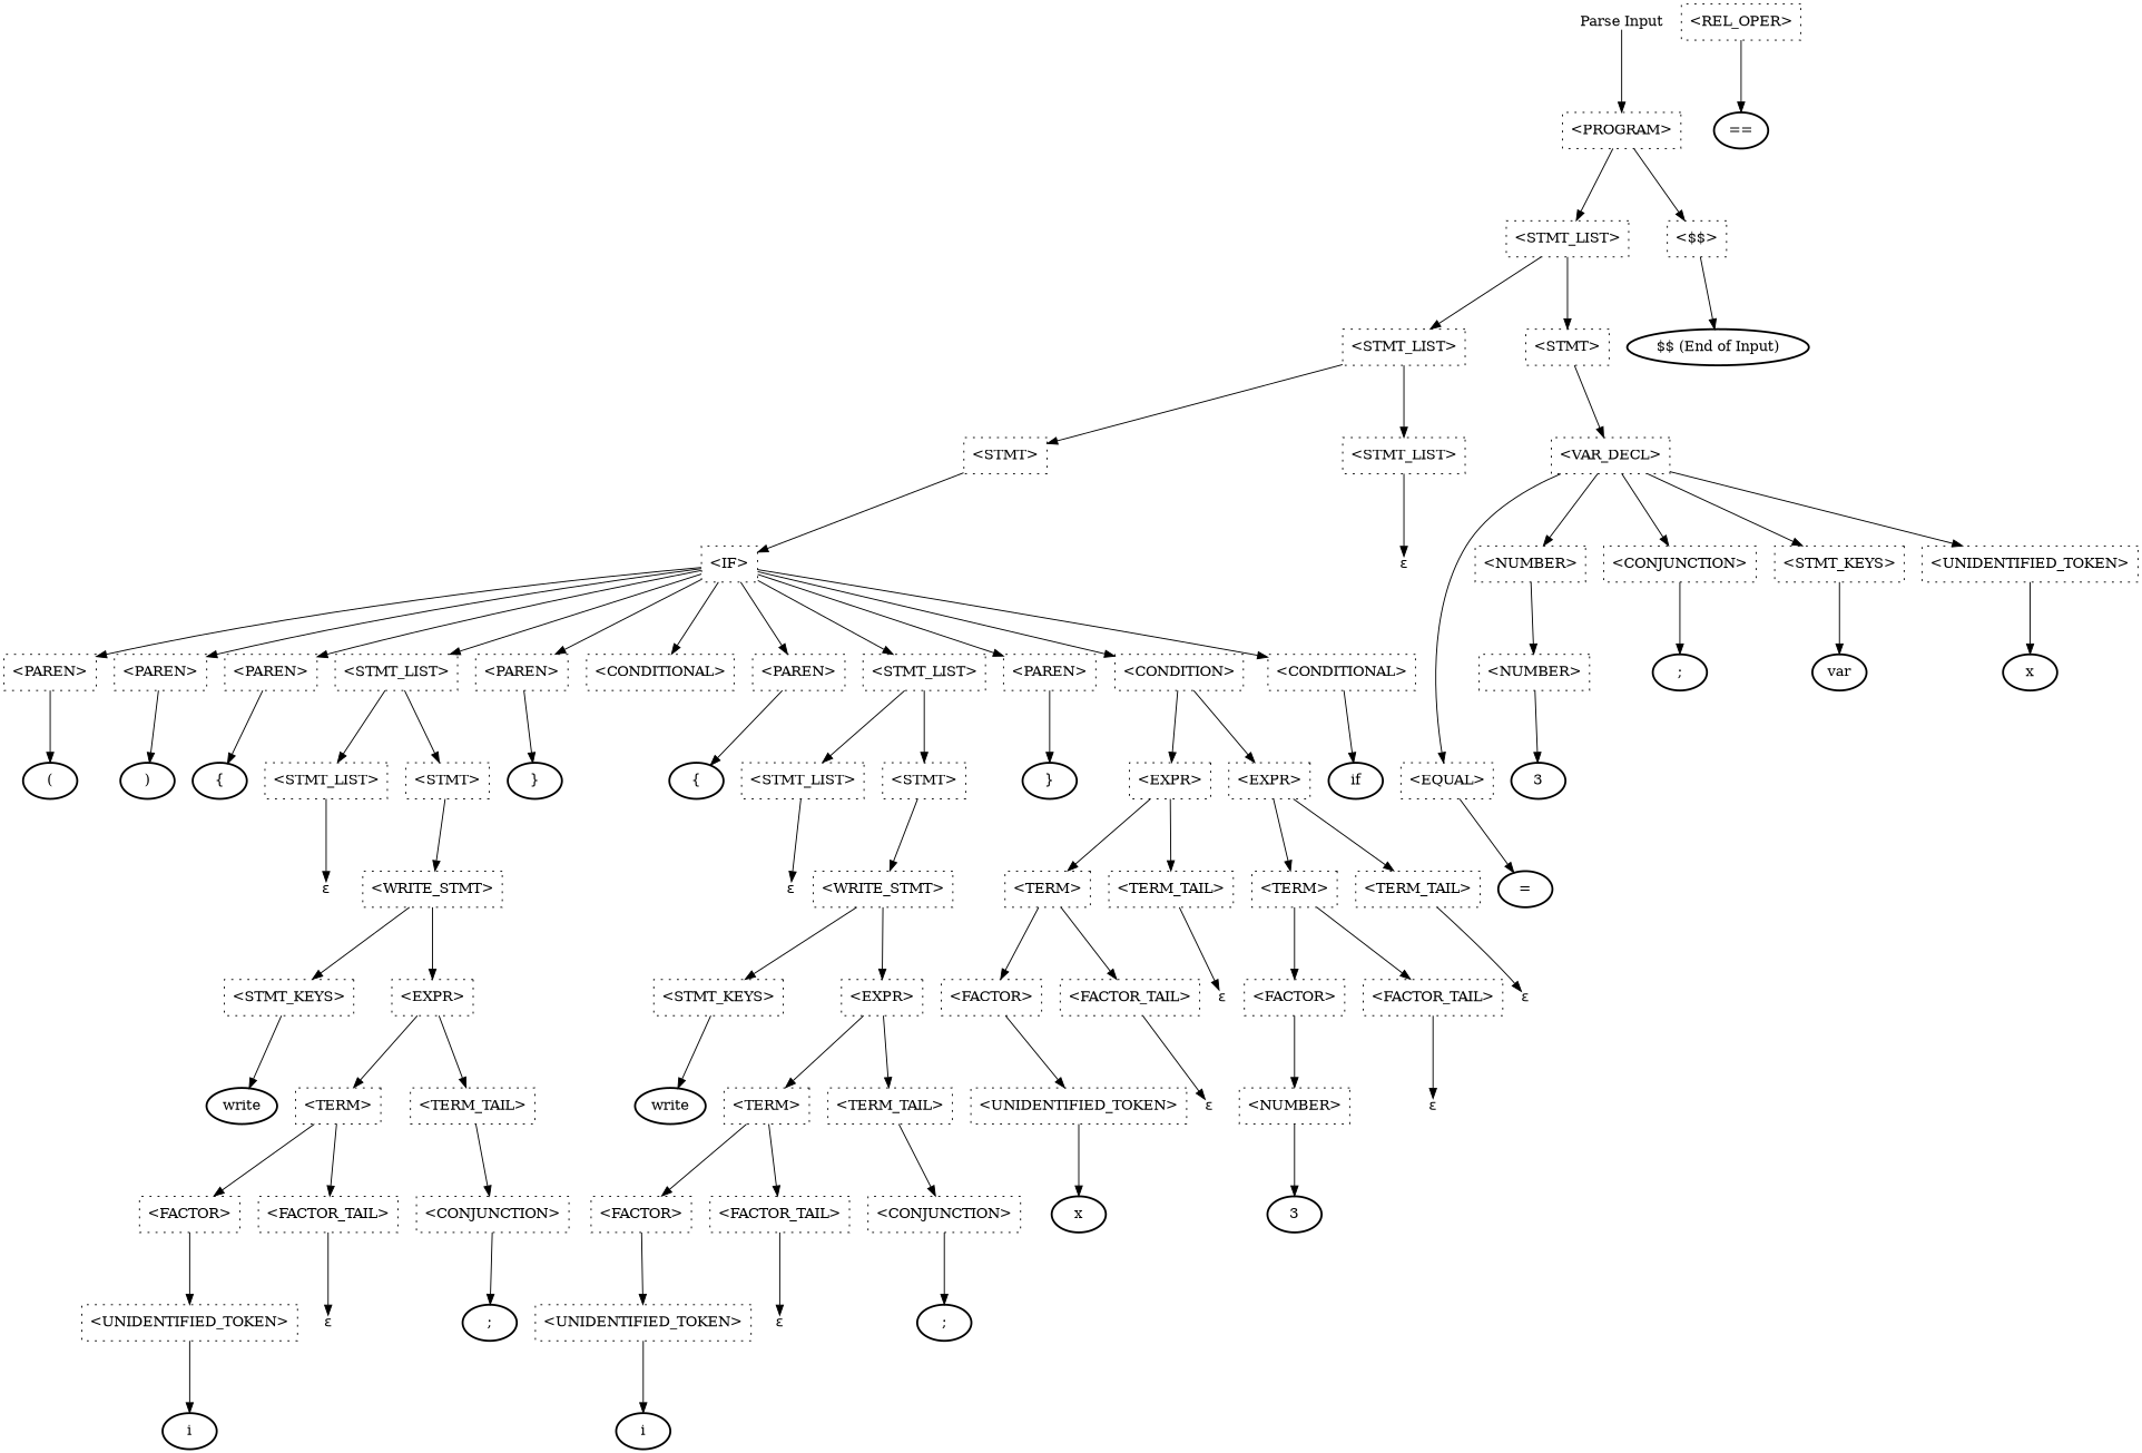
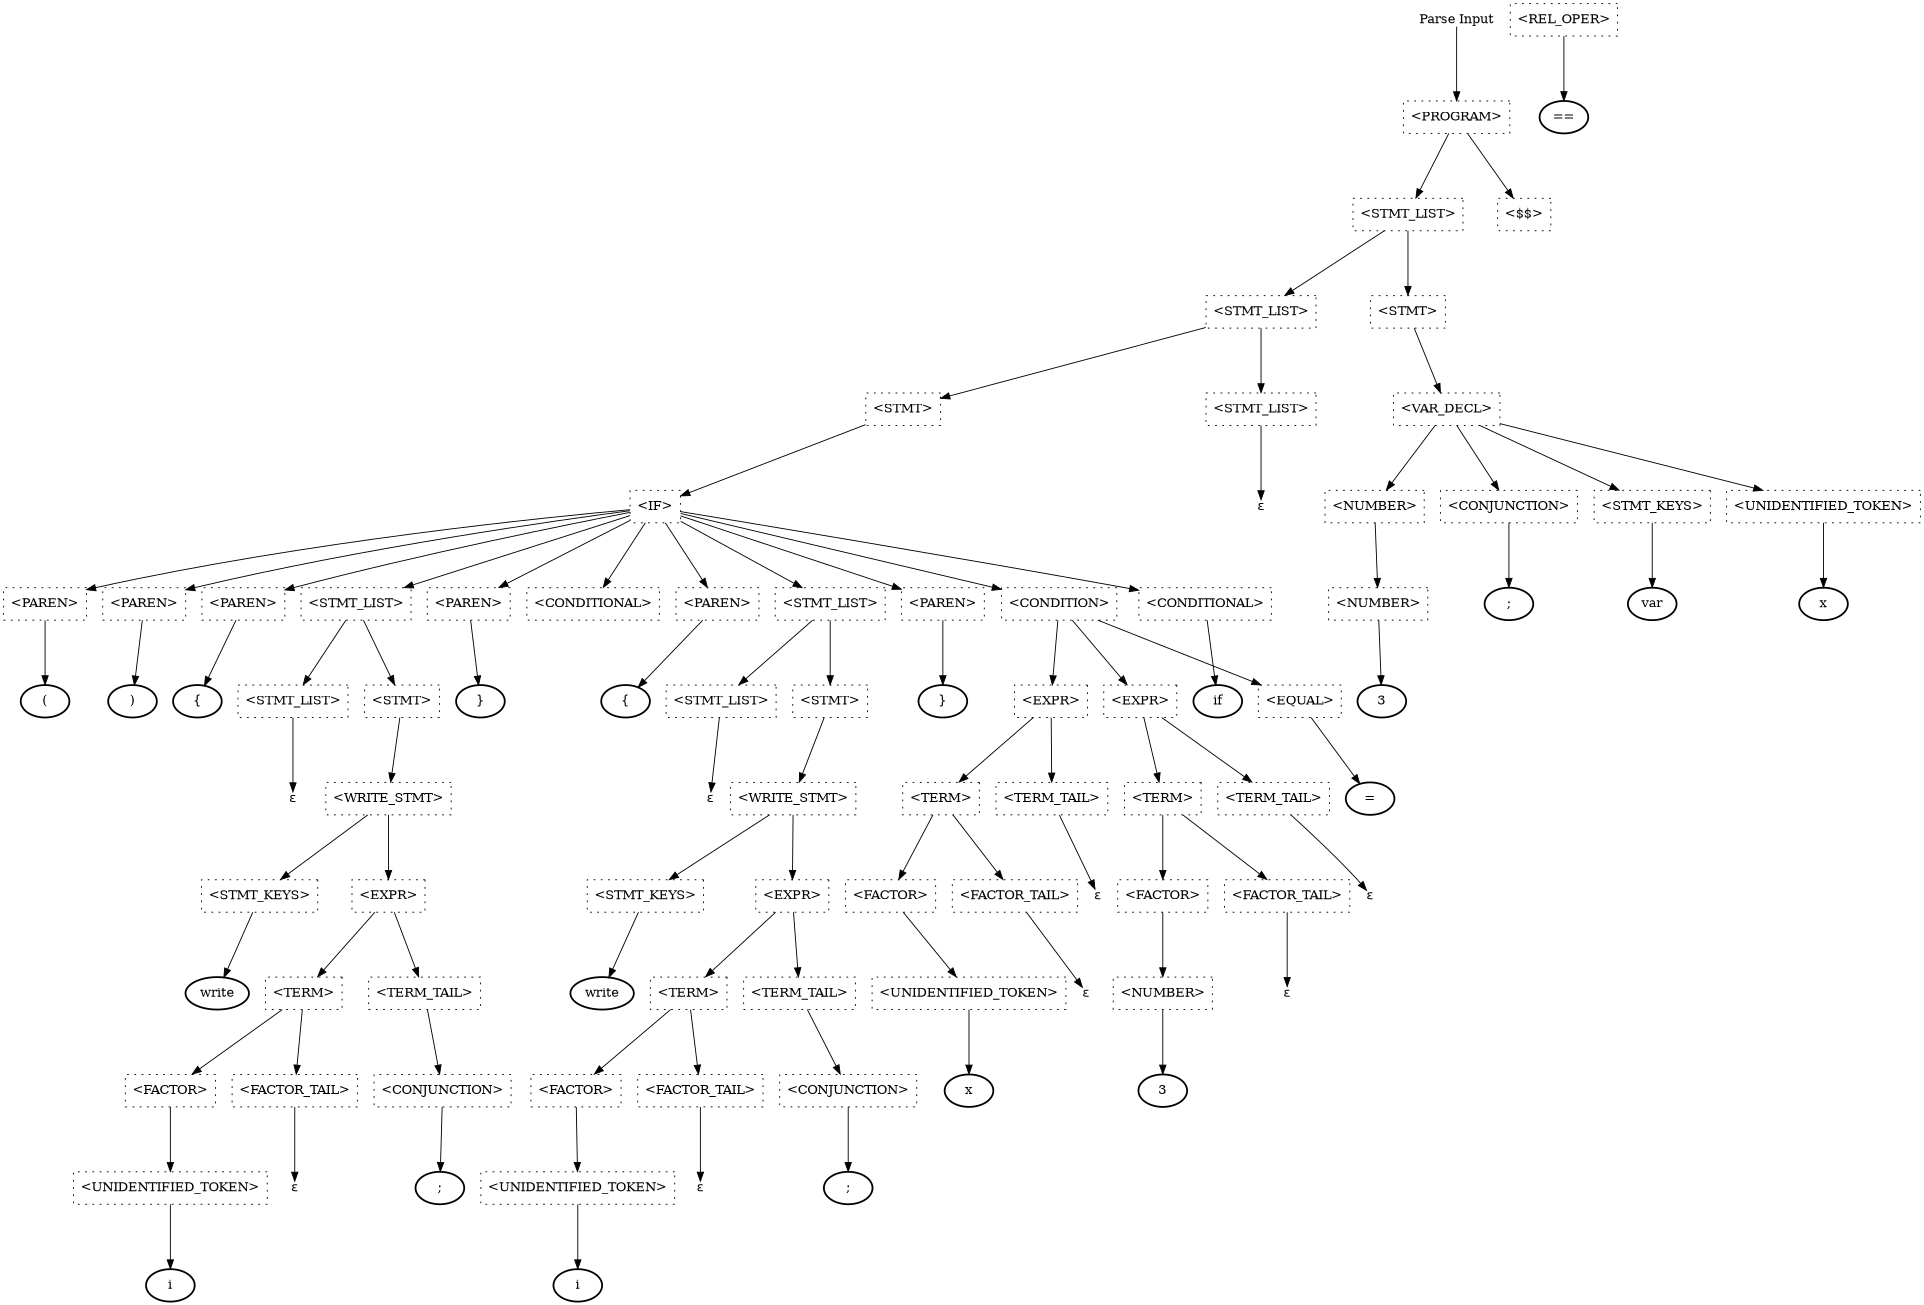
  digraph {
    ranksep=1
    node [shape=rect style=dotted]
    n1 [label="Parse Input" shape=plain]
    n2 [label="<PROGRAM>"]
    n3 [label="<STMT_LIST>"]
    n4 [label="<$$>"]
    n5 [label="<STMT>"]
    n6 [label="<STMT_LIST>"]
-   n7 [label="$$ (End of Input)" shape=oval style=bold]
    n8 [label="<VAR_DECL>"]
    n9 [label="<STMT>"]
    n10 [label="<STMT_LIST>"]
    n11 [label="<STMT_KEYS>"]
    n12 [label="<UNIDENTIFIED_TOKEN>"]
    n13 [label="<EQUAL>"]
    n14 [label="<NUMBER>"]
    n15 [label="<CONJUNCTION>"]
    n16 [label=var shape=oval style=bold]
    n17 [label=x shape=oval style=bold]
    n18 [label="=" shape=oval style=bold]
    n19 [label="<NUMBER>"]
    n20 [label=";" shape=oval style=bold]
    n21 [label=3 shape=oval style=bold]
    n22 [label="<IF>"]
    n23 [label="&epsilon;" shape=plain]
    n24 [label="<CONDITIONAL>"]
    n25 [label="<PAREN>"]
    n26 [label="<CONDITION>"]
    n27 [label="<PAREN>"]
    n28 [label="<PAREN>"]
    n29 [label="<STMT_LIST>"]
    n30 [label="<PAREN>"]
    n31 [label="<CONDITIONAL>"]
    n32 [label="<PAREN>"]
    n33 [label="<STMT_LIST>"]
    n34 [label="<PAREN>"]
    n35 [label=if shape=oval style=bold]
    n36 [label="(" shape=oval style=bold]
    n37 [label="<EXPR>"]
    n38 [label="<EXPR>"]
    n39 [label="<REL_OPER>"]
    n40 [label="==" shape=oval style=bold]
    n41 [label=")" shape=oval style=bold]
    n42 [label="{" shape=oval style=bold]
    n43 [label="<STMT>"]
    n44 [label="<STMT_LIST>"]
    n45 [label="}" shape=oval style=bold]
    n46 [label="{" shape=oval style=bold]
    n47 [label="<STMT>"]
    n48 [label="<STMT_LIST>"]
    n49 [label="}" shape=oval style=bold]
    n50 [label="<TERM>"]
    n51 [label="<TERM_TAIL>"]
    n52 [label="<TERM>"]
    n53 [label="<TERM_TAIL>"]
    n54 [label="<FACTOR>"]
    n55 [label="<FACTOR_TAIL>"]
    n56 [label="&epsilon;" shape=plain]
    n57 [label="<UNIDENTIFIED_TOKEN>"]
    n58 [label="&epsilon;" shape=plain]
    n59 [label=x shape=oval style=bold]
    n60 [label="<FACTOR>"]
    n61 [label="<FACTOR_TAIL>"]
    n62 [label="&epsilon;" shape=plain]
    n63 [label="<NUMBER>"]
    n64 [label="&epsilon;" shape=plain]
    n65 [label=3 shape=oval style=bold]
    n66 [label="<WRITE_STMT>"]
    n67 [label="&epsilon;" shape=plain]
    n68 [label="<STMT_KEYS>"]
    n69 [label="<EXPR>"]
    n70 [label=write shape=oval style=bold]
    n71 [label="<TERM>"]
    n72 [label="<TERM_TAIL>"]
    n73 [label="<FACTOR>"]
    n74 [label="<FACTOR_TAIL>"]
    n75 [label="<CONJUNCTION>"]
    n76 [label="<UNIDENTIFIED_TOKEN>"]
    n77 [label="&epsilon;" shape=plain]
    n78 [label=i shape=oval style=bold]
    n79 [label=";" shape=oval style=bold]
    n80 [label="<WRITE_STMT>"]
    n81 [label="&epsilon;" shape=plain]
    n82 [label="<STMT_KEYS>"]
    n83 [label="<EXPR>"]
    n84 [label=write shape=oval style=bold]
    n85 [label="<TERM>"]
    n86 [label="<TERM_TAIL>"]
    n87 [label="<FACTOR>"]
    n88 [label="<FACTOR_TAIL>"]
    n89 [label="<CONJUNCTION>"]
    n90 [label="<UNIDENTIFIED_TOKEN>"]
    n91 [label="&epsilon;" shape=plain]
    n92 [label=i shape=oval style=bold]
    n93 [label=";" shape=oval style=bold]
    n1 -> n2
    n2 -> n3
    n2 -> n4
    n3 -> n5
    n3 -> n6
-   n4 -> n7
    n5 -> n8
    n6 -> n9
    n6 -> n10
    n8 -> n11
    n8 -> n12
-   n8 -> n13
+   n26 -> n13
    n8 -> n14
    n8 -> n15
    n9 -> n22
    n10 -> n23
    n11 -> n16
    n12 -> n17
    n13 -> n18
    n14 -> n19
    n15 -> n20
    n19 -> n21
    n22 -> n24
    n22 -> n25
    n22 -> n26
    n22 -> n27
    n22 -> n28
    n22 -> n29
    n22 -> n30
    n22 -> n31
    n22 -> n32
    n22 -> n33
    n22 -> n34
    n24 -> n35
    n25 -> n36
    n26 -> n37
    n26 -> n38
    n27 -> n41
    n28 -> n42
    n29 -> n43
    n29 -> n44
    n30 -> n45
    n32 -> n46
    n33 -> n47
    n33 -> n48
    n34 -> n49
    n37 -> n50
    n37 -> n51
    n38 -> n52
    n38 -> n53
    n39 -> n40
    n43 -> n66
    n44 -> n67
    n47 -> n80
    n48 -> n81
    n50 -> n54
    n50 -> n55
    n51 -> n56
    n52 -> n60
    n52 -> n61
    n53 -> n62
    n54 -> n57
    n55 -> n58
    n57 -> n59
    n60 -> n63
    n61 -> n64
    n63 -> n65
    n66 -> n68
    n66 -> n69
    n68 -> n70
    n69 -> n71
    n69 -> n72
    n71 -> n73
    n71 -> n74
    n72 -> n75
    n73 -> n76
    n74 -> n77
    n75 -> n79
    n76 -> n78
    n80 -> n82
    n80 -> n83
    n82 -> n84
    n83 -> n85
    n83 -> n86
    n85 -> n87
    n85 -> n88
    n86 -> n89
    n87 -> n90
    n88 -> n91
    n89 -> n93
    n90 -> n92
  }
